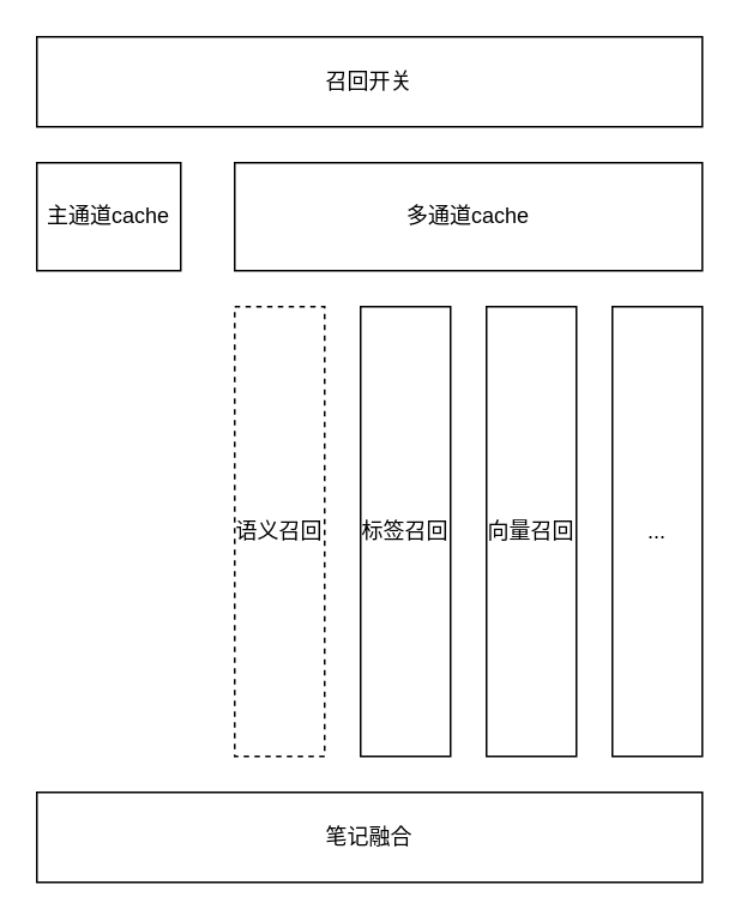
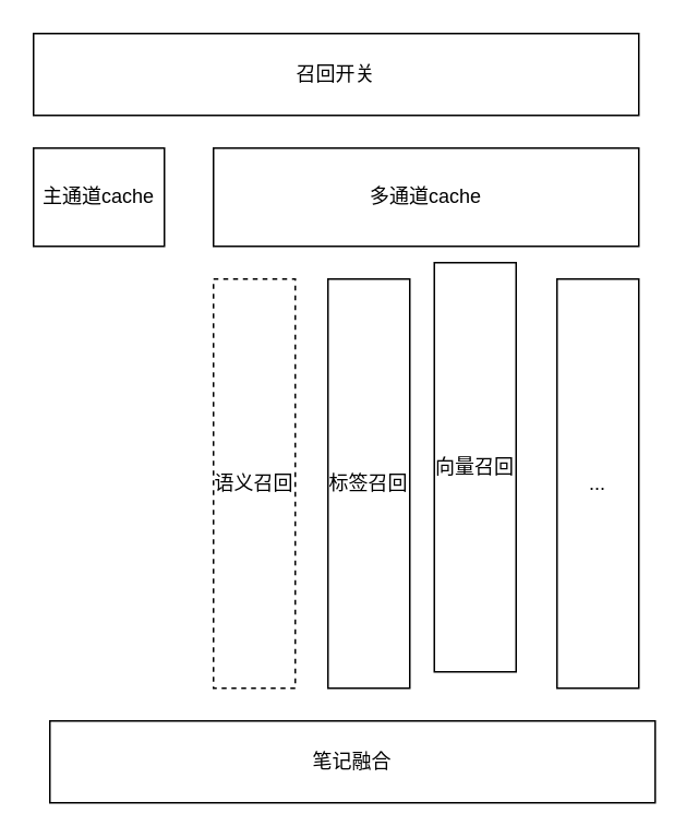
  <mxCell id="0" />
  <mxCell id="1" parent="0" />
  <mxCell id="2" value="多通道cache" style="whiteSpace=wrap;html=1;" vertex="1" parent="1"><mxGeometry x="130" y="90" width="260" height="60" as="geometry" /></mxCell>
  <mxCell id="3" value="语义召回" style="whiteSpace=wrap;html=1;dashed=1;" vertex="1" parent="1"><mxGeometry x="130" y="170" width="50" height="250" as="geometry" /></mxCell>
  <mxCell id="4" value="标签召回" style="whiteSpace=wrap;html=1;" vertex="1" parent="1"><mxGeometry x="200" y="170" width="50" height="250" as="geometry" /></mxCell>
- <mxCell id="5" value="向量召回" style="whiteSpace=wrap;html=1;" vertex="1" parent="1"><mxGeometry x="270" y="170" width="50" height="250" as="geometry" /></mxCell>
+ <mxCell id="5" value="向量召回" style="whiteSpace=wrap;html=1;" vertex="1" parent="1"><mxGeometry x="265" y="160" width="50" height="250" as="geometry" /></mxCell>
  <mxCell id="6" value="..." style="whiteSpace=wrap;html=1;" vertex="1" parent="1"><mxGeometry x="340" y="170" width="50" height="250" as="geometry" /></mxCell>
- <mxCell id="7" value="笔记融合" style="whiteSpace=wrap;html=1;" vertex="1" parent="1"><mxGeometry x="20" y="440" width="370" height="50" as="geometry" /></mxCell>
+ <mxCell id="7" value="笔记融合" style="whiteSpace=wrap;html=1;" vertex="1" parent="1"><mxGeometry x="30" y="440" width="370" height="50" as="geometry" /></mxCell>
  <mxCell id="8" value="召回开关" style="whiteSpace=wrap;html=1;" vertex="1" parent="1"><mxGeometry x="20" y="20" width="370" height="50" as="geometry" /></mxCell>
  <mxCell id="9" value="主通道cache" style="whiteSpace=wrap;html=1;" vertex="1" parent="1"><mxGeometry x="20" y="90" width="80" height="60" as="geometry" /></mxCell>
